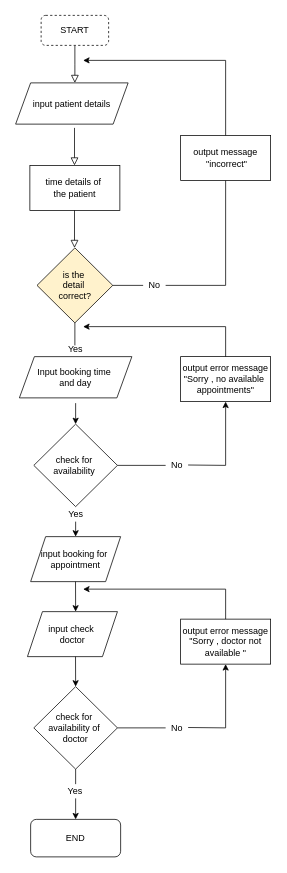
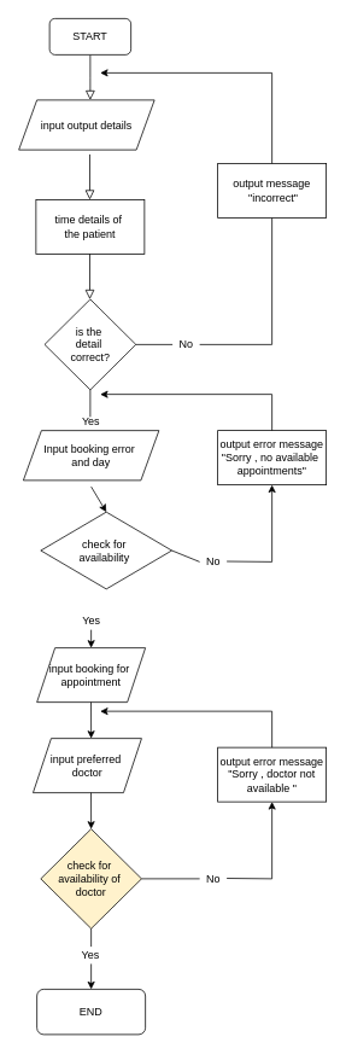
  <mxCell id="0" />
  <mxCell id="1" parent="0" />
  <mxCell id="2" value="" style="rounded=0;html=1;jettySize=auto;orthogonalLoop=1;fontSize=11;endArrow=block;endFill=0;endSize=8;strokeWidth=1;shadow=0;labelBackgroundColor=none;edgeStyle=orthogonalEdgeStyle;" parent="1" source="3" edge="1"><mxGeometry relative="1" as="geometry"><mxPoint x="99" y="110" as="targetPoint" /></mxGeometry></mxCell>
- <mxCell id="3" value="START" style="rounded=1;whiteSpace=wrap;html=1;fontSize=12;glass=0;strokeWidth=1;shadow=0;dashed=1;" parent="1" vertex="1"><mxGeometry x="54" y="20" width="90" height="40" as="geometry" /></mxCell>
- <mxCell id="4" value="&lt;div align=&quot;center&quot;&gt;input patient details&lt;/div&gt;&lt;div align=&quot;center&quot;&gt;&lt;/div&gt;" style="shape=parallelogram;perimeter=parallelogramPerimeter;whiteSpace=wrap;html=1;fixedSize=1;align=center;" parent="1" vertex="1"><mxGeometry x="20" y="110" width="150" height="55" as="geometry" /></mxCell>
+ <mxCell id="3" value="START" style="rounded=1;whiteSpace=wrap;html=1;fontSize=12;glass=0;strokeWidth=1;shadow=0;" parent="1" vertex="1"><mxGeometry x="54" y="20" width="90" height="40" as="geometry" /></mxCell>
+ <mxCell id="4" value="&lt;div align=&quot;center&quot;&gt;input output details&lt;/div&gt;&lt;div align=&quot;center&quot;&gt;&lt;/div&gt;" style="shape=parallelogram;perimeter=parallelogramPerimeter;whiteSpace=wrap;html=1;fixedSize=1;align=center;" parent="1" vertex="1"><mxGeometry x="20" y="110" width="150" height="55" as="geometry" /></mxCell>
  <mxCell id="5" value="" style="rounded=0;html=1;jettySize=auto;orthogonalLoop=1;fontSize=11;endArrow=block;endFill=0;endSize=8;strokeWidth=1;shadow=0;labelBackgroundColor=none;edgeStyle=orthogonalEdgeStyle;" parent="1" edge="1"><mxGeometry relative="1" as="geometry"><mxPoint x="98.5" y="170" as="sourcePoint" /><mxPoint x="98.5" y="220" as="targetPoint" /></mxGeometry></mxCell>
  <mxCell id="6" value="time details of&amp;nbsp;&lt;br&gt;the patient" style="rounded=0;whiteSpace=wrap;html=1;fontSize=12;" parent="1" vertex="1"><mxGeometry x="39" y="220" width="120" height="60" as="geometry" /></mxCell>
  <mxCell id="7" value="" style="rounded=0;html=1;jettySize=auto;orthogonalLoop=1;fontSize=11;endArrow=block;endFill=0;endSize=8;strokeWidth=1;shadow=0;labelBackgroundColor=none;edgeStyle=orthogonalEdgeStyle;" parent="1" edge="1"><mxGeometry relative="1" as="geometry"><mxPoint x="98.5" y="280" as="sourcePoint" /><mxPoint x="98.5" y="330" as="targetPoint" /></mxGeometry></mxCell>
- <mxCell id="8" value="&lt;font style=&quot;font-size: 12px&quot;&gt;is the&amp;nbsp;&lt;br&gt;detail&amp;nbsp;&lt;br&gt;correct?&lt;/font&gt;" style="rhombus;whiteSpace=wrap;html=1;fontSize=12;fillColor=#fff2cc;" parent="1" vertex="1"><mxGeometry x="48.5" y="330" width="101" height="100" as="geometry" /></mxCell>
+ <mxCell id="8" value="&lt;font style=&quot;font-size: 12px&quot;&gt;is the&amp;nbsp;&lt;br&gt;detail&amp;nbsp;&lt;br&gt;correct?&lt;/font&gt;" style="rhombus;whiteSpace=wrap;html=1;fontSize=12;" parent="1" vertex="1"><mxGeometry x="48.5" y="330" width="101" height="100" as="geometry" /></mxCell>
  <mxCell id="9" value="" style="endArrow=none;html=1;rounded=0;fontSize=12;exitX=1;exitY=0.5;exitDx=0;exitDy=0;startArrow=none;" parent="1" source="14" edge="1"><mxGeometry width="50" height="50" relative="1" as="geometry"><mxPoint x="130" y="420" as="sourcePoint" /><mxPoint x="300" y="380" as="targetPoint" /></mxGeometry></mxCell>
  <mxCell id="10" value="" style="endArrow=none;html=1;rounded=0;fontSize=12;" parent="1" edge="1"><mxGeometry width="50" height="50" relative="1" as="geometry"><mxPoint x="300" y="380" as="sourcePoint" /><mxPoint x="300" y="240" as="targetPoint" /></mxGeometry></mxCell>
  <mxCell id="11" value="output message&lt;br&gt;&amp;nbsp;&quot;incorrect&quot;" style="whiteSpace=wrap;html=1;fontSize=12;" parent="1" vertex="1"><mxGeometry x="240" y="180" width="120" height="60" as="geometry" /></mxCell>
  <mxCell id="12" value="" style="endArrow=none;html=1;rounded=0;fontSize=12;exitX=0.5;exitY=0;exitDx=0;exitDy=0;" parent="1" source="11" edge="1"><mxGeometry width="50" height="50" relative="1" as="geometry"><mxPoint x="130" y="420" as="sourcePoint" /><mxPoint x="300" y="80" as="targetPoint" /></mxGeometry></mxCell>
  <mxCell id="13" value="" style="endArrow=classic;html=1;rounded=0;fontSize=12;" parent="1" edge="1"><mxGeometry width="50" height="50" relative="1" as="geometry"><mxPoint x="300" y="80" as="sourcePoint" /><mxPoint x="110" y="80" as="targetPoint" /></mxGeometry></mxCell>
  <mxCell id="14" value="No" style="text;html=1;align=center;verticalAlign=middle;resizable=0;points=[];autosize=1;strokeColor=none;fillColor=none;fontSize=12;" parent="1" vertex="1"><mxGeometry x="190" y="370" width="30" height="20" as="geometry" /></mxCell>
  <mxCell id="15" value="" style="endArrow=none;html=1;rounded=0;fontSize=12;exitX=1;exitY=0.5;exitDx=0;exitDy=0;" parent="1" source="8" target="14" edge="1"><mxGeometry width="50" height="50" relative="1" as="geometry"><mxPoint x="149.5" y="380" as="sourcePoint" /><mxPoint x="300" y="380" as="targetPoint" /></mxGeometry></mxCell>
- <mxCell id="16" value="check for&amp;nbsp;&lt;br&gt;availability&amp;nbsp;" style="rhombus;whiteSpace=wrap;html=1;fontSize=12;" parent="1" vertex="1"><mxGeometry x="44.25" y="565" width="111.5" height="110" as="geometry" /></mxCell>
+ <mxCell id="16" value="check for&amp;nbsp;&lt;br&gt;availability&amp;nbsp;" style="rhombus;whiteSpace=wrap;html=1;fontSize=12;" parent="1" vertex="1"><mxGeometry x="44.25" y="565" width="145" height="85" as="geometry" /></mxCell>
  <mxCell id="17" value="Yes" style="text;html=1;strokeColor=none;fillColor=none;align=center;verticalAlign=middle;whiteSpace=wrap;rounded=0;fontSize=12;" parent="1" vertex="1"><mxGeometry x="70" y="450" width="60" height="30" as="geometry" /></mxCell>
  <mxCell id="18" value="" style="endArrow=none;html=1;rounded=0;fontSize=12;exitX=0.5;exitY=1;exitDx=0;exitDy=0;" parent="1" source="8" edge="1"><mxGeometry width="50" height="50" relative="1" as="geometry"><mxPoint x="130" y="420" as="sourcePoint" /><mxPoint x="99" y="460" as="targetPoint" /></mxGeometry></mxCell>
  <mxCell id="19" value="" style="endArrow=classic;html=1;rounded=0;fontSize=12;exitX=0.5;exitY=1;exitDx=0;exitDy=0;entryX=0.5;entryY=0;entryDx=0;entryDy=0;" parent="1" target="16" edge="1"><mxGeometry width="50" height="50" relative="1" as="geometry"><mxPoint x="100" y="537" as="sourcePoint" /><mxPoint x="180" y="427" as="targetPoint" /></mxGeometry></mxCell>
  <mxCell id="20" value="No" style="text;html=1;align=center;verticalAlign=middle;resizable=0;points=[];autosize=1;strokeColor=none;fillColor=none;fontSize=12;" parent="1" vertex="1"><mxGeometry x="220" y="610" width="30" height="20" as="geometry" /></mxCell>
  <mxCell id="21" value="" style="endArrow=none;html=1;rounded=0;fontSize=12;exitX=1;exitY=0.5;exitDx=0;exitDy=0;" parent="1" source="16" edge="1"><mxGeometry width="50" height="50" relative="1" as="geometry"><mxPoint x="170" y="620" as="sourcePoint" /><mxPoint x="220" y="620" as="targetPoint" /><Array as="points" /></mxGeometry></mxCell>
  <mxCell id="22" value="" style="endArrow=none;html=1;rounded=0;fontSize=12;entryX=0.967;entryY=0.65;entryDx=0;entryDy=0;entryPerimeter=0;" parent="1" edge="1"><mxGeometry width="50" height="50" relative="1" as="geometry"><mxPoint x="300" y="620" as="sourcePoint" /><mxPoint x="250" y="619.5" as="targetPoint" /></mxGeometry></mxCell>
  <mxCell id="23" value="" style="endArrow=classic;html=1;rounded=0;fontSize=12;entryX=0.5;entryY=1;entryDx=0;entryDy=0;" parent="1" target="24" edge="1"><mxGeometry width="50" height="50" relative="1" as="geometry"><mxPoint x="300" y="620" as="sourcePoint" /><mxPoint x="300" y="660" as="targetPoint" /></mxGeometry></mxCell>
  <mxCell id="24" value="output error message&lt;br&gt;&quot;Sorry , no available&amp;nbsp;&lt;br&gt;appointments&quot;" style="whiteSpace=wrap;html=1;fontSize=12;" parent="1" vertex="1"><mxGeometry x="240" y="475" width="120" height="60" as="geometry" /></mxCell>
  <mxCell id="25" value="END" style="rounded=1;whiteSpace=wrap;html=1;fontSize=12;" parent="1" vertex="1"><mxGeometry x="40" y="1092" width="120" height="50" as="geometry" /></mxCell>
- <mxCell id="26" value="Input booking time&amp;nbsp;&lt;br&gt;and day" style="shape=parallelogram;perimeter=parallelogramPerimeter;whiteSpace=wrap;html=1;fixedSize=1;align=center;" parent="1" vertex="1"><mxGeometry x="25" y="475" width="150" height="55" as="geometry" /></mxCell>
+ <mxCell id="26" value="Input booking error&amp;nbsp;&lt;br&gt;and day" style="shape=parallelogram;perimeter=parallelogramPerimeter;whiteSpace=wrap;html=1;fixedSize=1;align=center;" parent="1" vertex="1"><mxGeometry x="25" y="475" width="150" height="55" as="geometry" /></mxCell>
  <mxCell id="27" value="" style="endArrow=classic;html=1;rounded=0;" parent="1" edge="1"><mxGeometry width="50" height="50" relative="1" as="geometry"><mxPoint x="300" y="435" as="sourcePoint" /><mxPoint x="110" y="435" as="targetPoint" /></mxGeometry></mxCell>
  <mxCell id="28" value="" style="endArrow=none;html=1;rounded=0;" parent="1" edge="1"><mxGeometry width="50" height="50" relative="1" as="geometry"><mxPoint x="300" y="435" as="sourcePoint" /><mxPoint x="300" y="475" as="targetPoint" /></mxGeometry></mxCell>
  <mxCell id="29" value="" style="endArrow=classic;html=1;rounded=0;fontSize=12;" parent="1" edge="1"><mxGeometry width="50" height="50" relative="1" as="geometry"><mxPoint x="100" y="695" as="sourcePoint" /><mxPoint x="100" y="715" as="targetPoint" /></mxGeometry></mxCell>
  <mxCell id="30" value="input booking for&amp;nbsp;&lt;br&gt;appointment" style="shape=parallelogram;perimeter=parallelogramPerimeter;whiteSpace=wrap;html=1;fixedSize=1;" parent="1" vertex="1"><mxGeometry x="40" y="715" width="120" height="60" as="geometry" /></mxCell>
  <mxCell id="31" value="" style="endArrow=classic;html=1;rounded=0;fontSize=12;exitX=0.5;exitY=1;exitDx=0;exitDy=0;" parent="1" edge="1"><mxGeometry width="50" height="50" relative="1" as="geometry"><mxPoint x="99.86" y="775" as="sourcePoint" /><mxPoint x="100" y="815" as="targetPoint" /></mxGeometry></mxCell>
- <mxCell id="32" value="input check&amp;nbsp;&lt;br&gt;doctor" style="shape=parallelogram;perimeter=parallelogramPerimeter;whiteSpace=wrap;html=1;fixedSize=1;" parent="1" vertex="1"><mxGeometry x="35.75" y="815" width="120" height="60" as="geometry" /></mxCell>
+ <mxCell id="32" value="input preferred&amp;nbsp;&lt;br&gt;doctor" style="shape=parallelogram;perimeter=parallelogramPerimeter;whiteSpace=wrap;html=1;fixedSize=1;" parent="1" vertex="1"><mxGeometry x="35.75" y="815" width="120" height="60" as="geometry" /></mxCell>
  <mxCell id="33" value="" style="endArrow=classic;html=1;rounded=0;fontSize=12;exitX=0.5;exitY=1;exitDx=0;exitDy=0;" parent="1" edge="1"><mxGeometry width="50" height="50" relative="1" as="geometry"><mxPoint x="99.86" y="875" as="sourcePoint" /><mxPoint x="100" y="915" as="targetPoint" /></mxGeometry></mxCell>
- <mxCell id="34" value="check for&amp;nbsp;&lt;br&gt;availability of&amp;nbsp;&lt;br&gt;doctor" style="rhombus;whiteSpace=wrap;html=1;fontSize=12;" parent="1" vertex="1"><mxGeometry x="44.25" y="915" width="111.5" height="110" as="geometry" /></mxCell>
+ <mxCell id="34" value="check for&amp;nbsp;&lt;br&gt;availability of&amp;nbsp;&lt;br&gt;doctor" style="rhombus;whiteSpace=wrap;html=1;fontSize=12;fillColor=#fff2cc;" parent="1" vertex="1"><mxGeometry x="44.25" y="915" width="111.5" height="110" as="geometry" /></mxCell>
  <mxCell id="35" value="No" style="text;html=1;align=center;verticalAlign=middle;resizable=0;points=[];autosize=1;strokeColor=none;fillColor=none;fontSize=12;" parent="1" vertex="1"><mxGeometry x="220" y="960" width="30" height="20" as="geometry" /></mxCell>
  <mxCell id="36" value="" style="endArrow=none;html=1;rounded=0;fontSize=12;exitX=1;exitY=0.5;exitDx=0;exitDy=0;" parent="1" edge="1"><mxGeometry width="50" height="50" relative="1" as="geometry"><mxPoint x="155.75" y="970" as="sourcePoint" /><mxPoint x="220" y="970" as="targetPoint" /><Array as="points" /></mxGeometry></mxCell>
  <mxCell id="37" value="" style="endArrow=none;html=1;rounded=0;fontSize=12;entryX=0.967;entryY=0.65;entryDx=0;entryDy=0;entryPerimeter=0;" parent="1" edge="1"><mxGeometry width="50" height="50" relative="1" as="geometry"><mxPoint x="300" y="970" as="sourcePoint" /><mxPoint x="250" y="969.5" as="targetPoint" /></mxGeometry></mxCell>
  <mxCell id="38" value="" style="endArrow=classic;html=1;rounded=0;fontSize=12;entryX=0.5;entryY=1;entryDx=0;entryDy=0;" parent="1" target="39" edge="1"><mxGeometry width="50" height="50" relative="1" as="geometry"><mxPoint x="300" y="970" as="sourcePoint" /><mxPoint x="300" y="1010" as="targetPoint" /></mxGeometry></mxCell>
  <mxCell id="39" value="output error message&lt;br&gt;&quot;Sorry , doctor not &lt;br&gt;available &quot;" style="whiteSpace=wrap;html=1;fontSize=12;" parent="1" vertex="1"><mxGeometry x="240" y="825" width="120" height="60" as="geometry" /></mxCell>
  <mxCell id="40" value="" style="endArrow=none;html=1;rounded=0;" parent="1" edge="1"><mxGeometry width="50" height="50" relative="1" as="geometry"><mxPoint x="300" y="785" as="sourcePoint" /><mxPoint x="300" y="825" as="targetPoint" /></mxGeometry></mxCell>
  <mxCell id="41" value="" style="endArrow=classic;html=1;rounded=0;" parent="1" edge="1"><mxGeometry width="50" height="50" relative="1" as="geometry"><mxPoint x="300" y="785" as="sourcePoint" /><mxPoint x="110" y="785" as="targetPoint" /></mxGeometry></mxCell>
  <mxCell id="42" value="" style="endArrow=classic;html=1;rounded=0;entryX=0.5;entryY=0;entryDx=0;entryDy=0;startArrow=none;" parent="1" target="25" edge="1"><mxGeometry width="50" height="50" relative="1" as="geometry"><mxPoint x="100" y="1064" as="sourcePoint" /><mxPoint x="230" y="995" as="targetPoint" /><Array as="points" /></mxGeometry></mxCell>
  <mxCell id="43" value="Yes" style="text;html=1;align=center;verticalAlign=middle;resizable=0;points=[];autosize=1;strokeColor=none;fillColor=none;fontSize=12;" parent="1" vertex="1"><mxGeometry x="79" y="1045" width="40" height="20" as="geometry" /></mxCell>
  <mxCell id="44" value="" style="endArrow=none;html=1;rounded=0;entryX=0.5;entryY=1;entryDx=0;entryDy=0;exitX=0.525;exitY=0;exitDx=0;exitDy=0;exitPerimeter=0;" parent="1" source="43" target="34" edge="1"><mxGeometry width="50" height="50" relative="1" as="geometry"><mxPoint x="100" y="1035" as="sourcePoint" /><mxPoint x="150" y="1025" as="targetPoint" /></mxGeometry></mxCell>
  <mxCell id="45" value="Yes" style="text;html=1;align=center;verticalAlign=middle;resizable=0;points=[];autosize=1;strokeColor=none;fillColor=none;fontSize=12;" vertex="1" parent="1"><mxGeometry x="80" y="675" width="40" height="20" as="geometry" /></mxCell>
